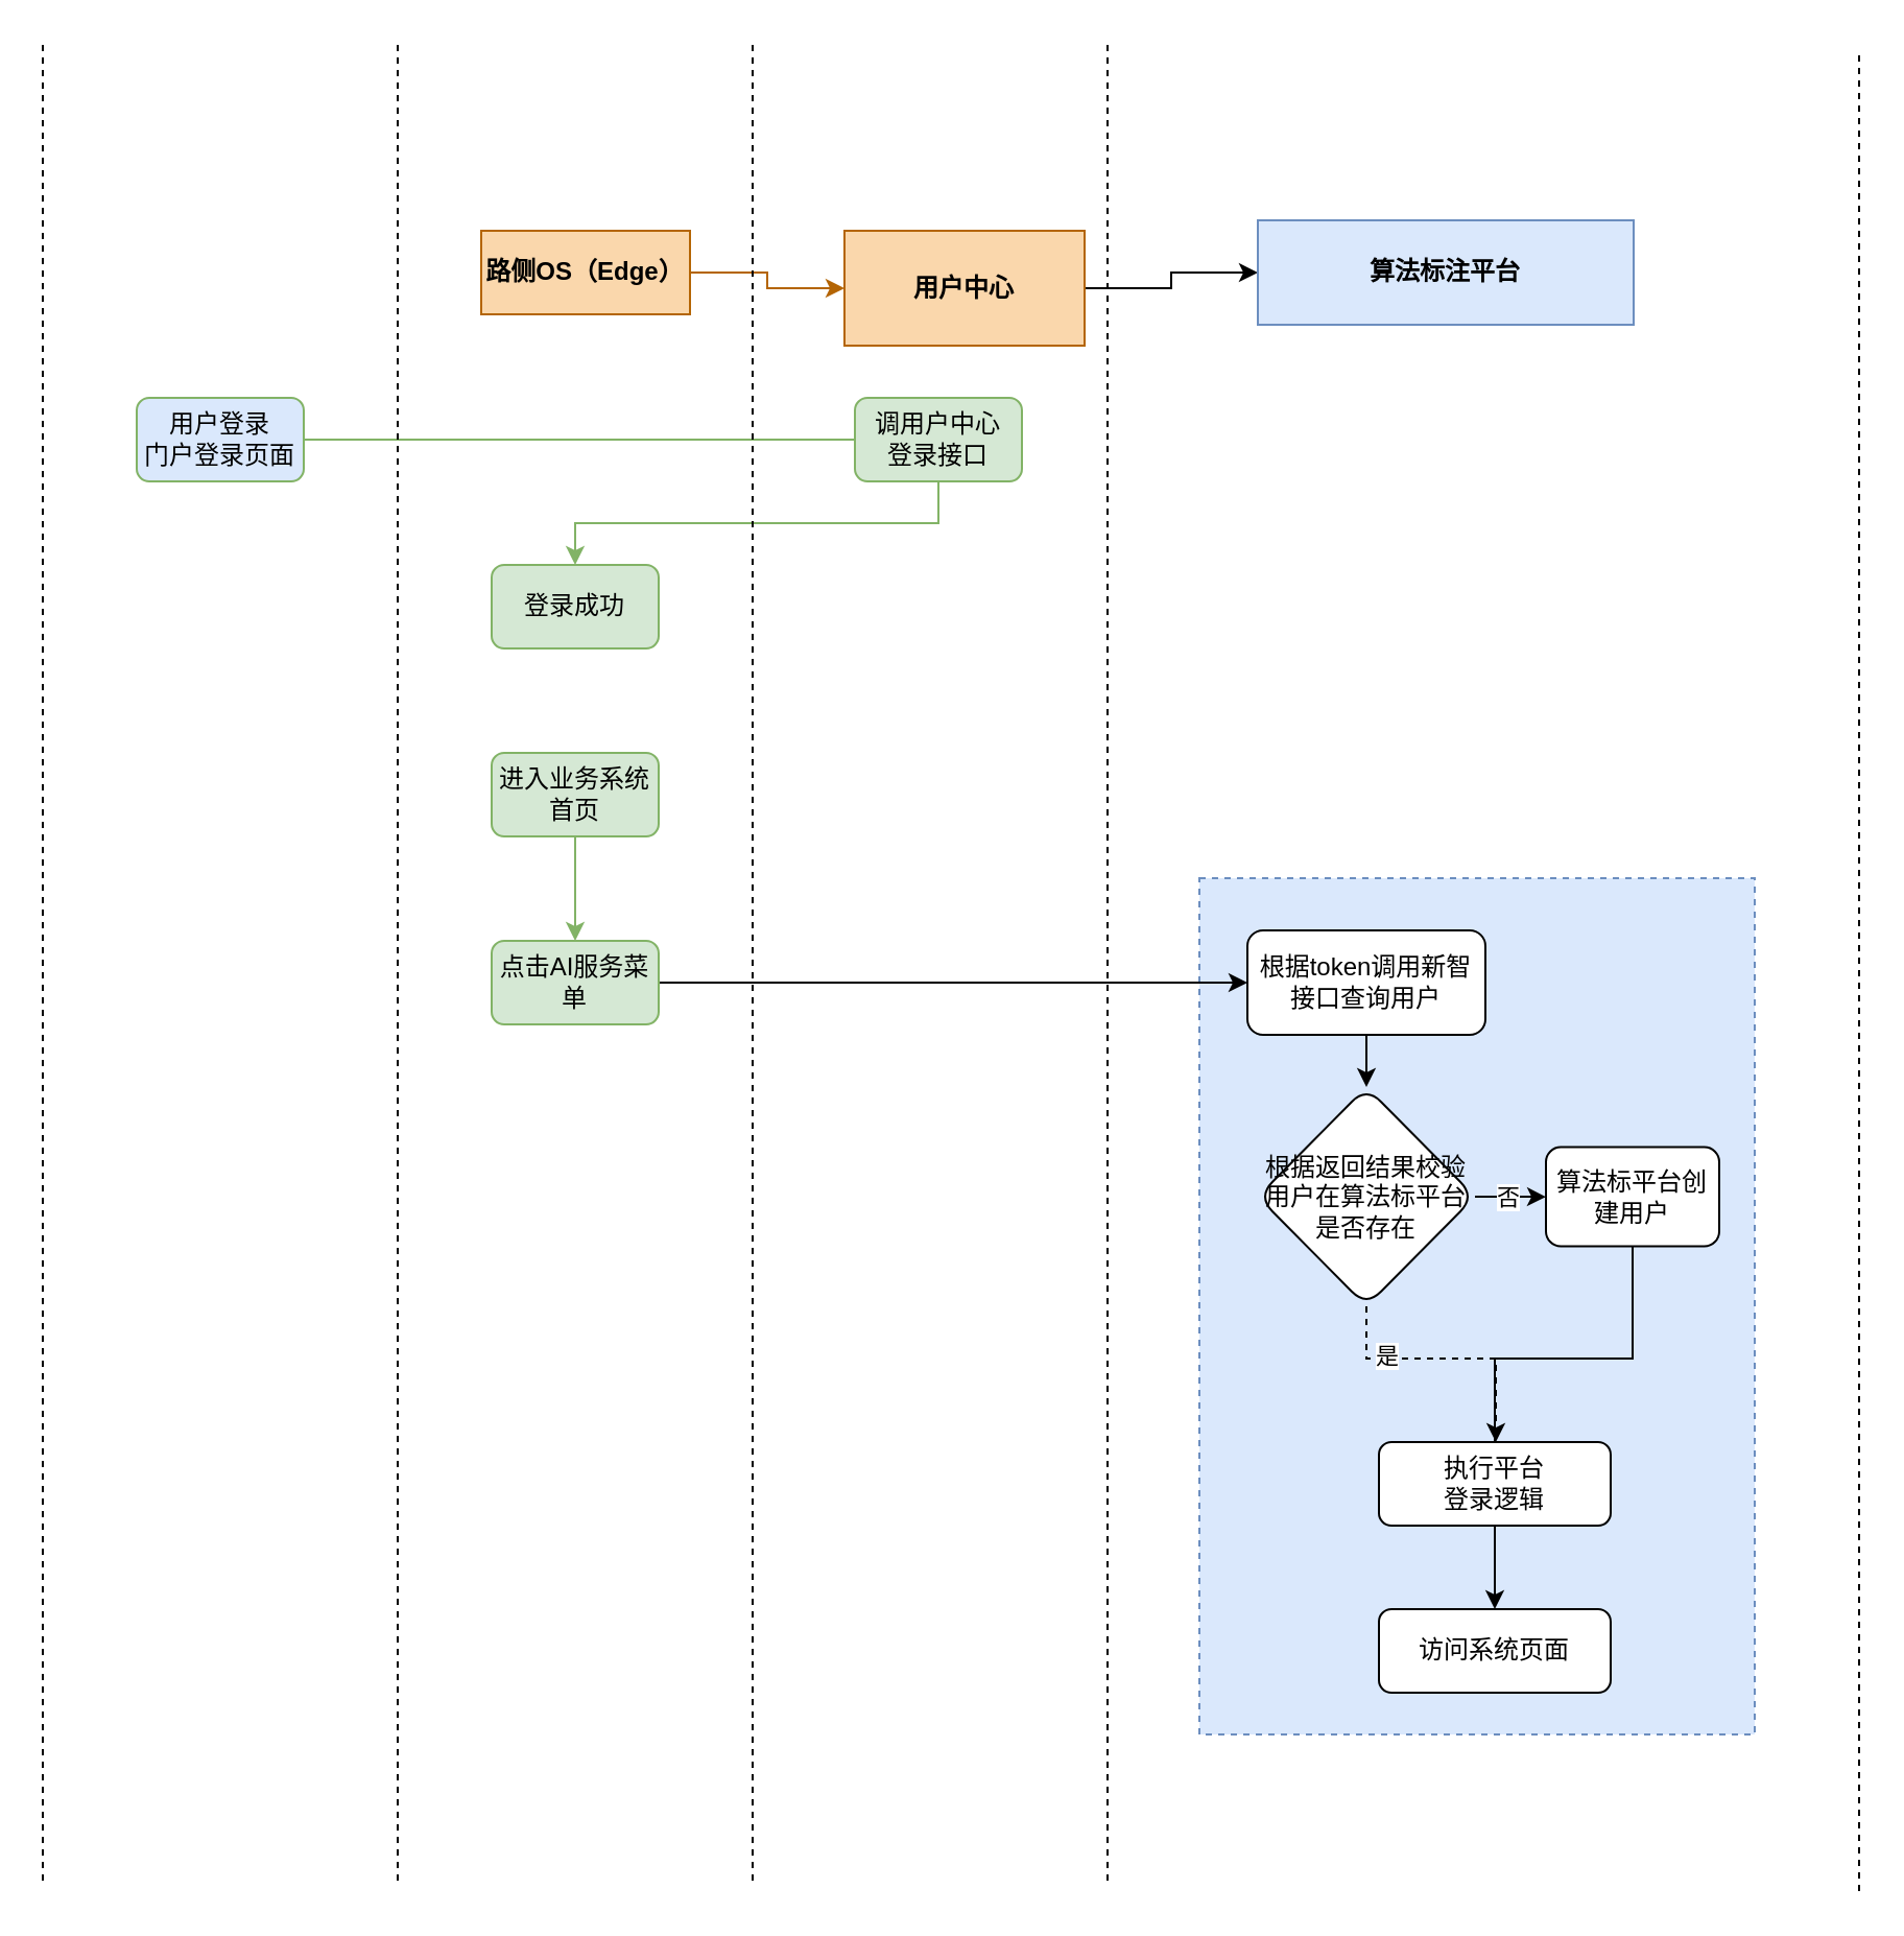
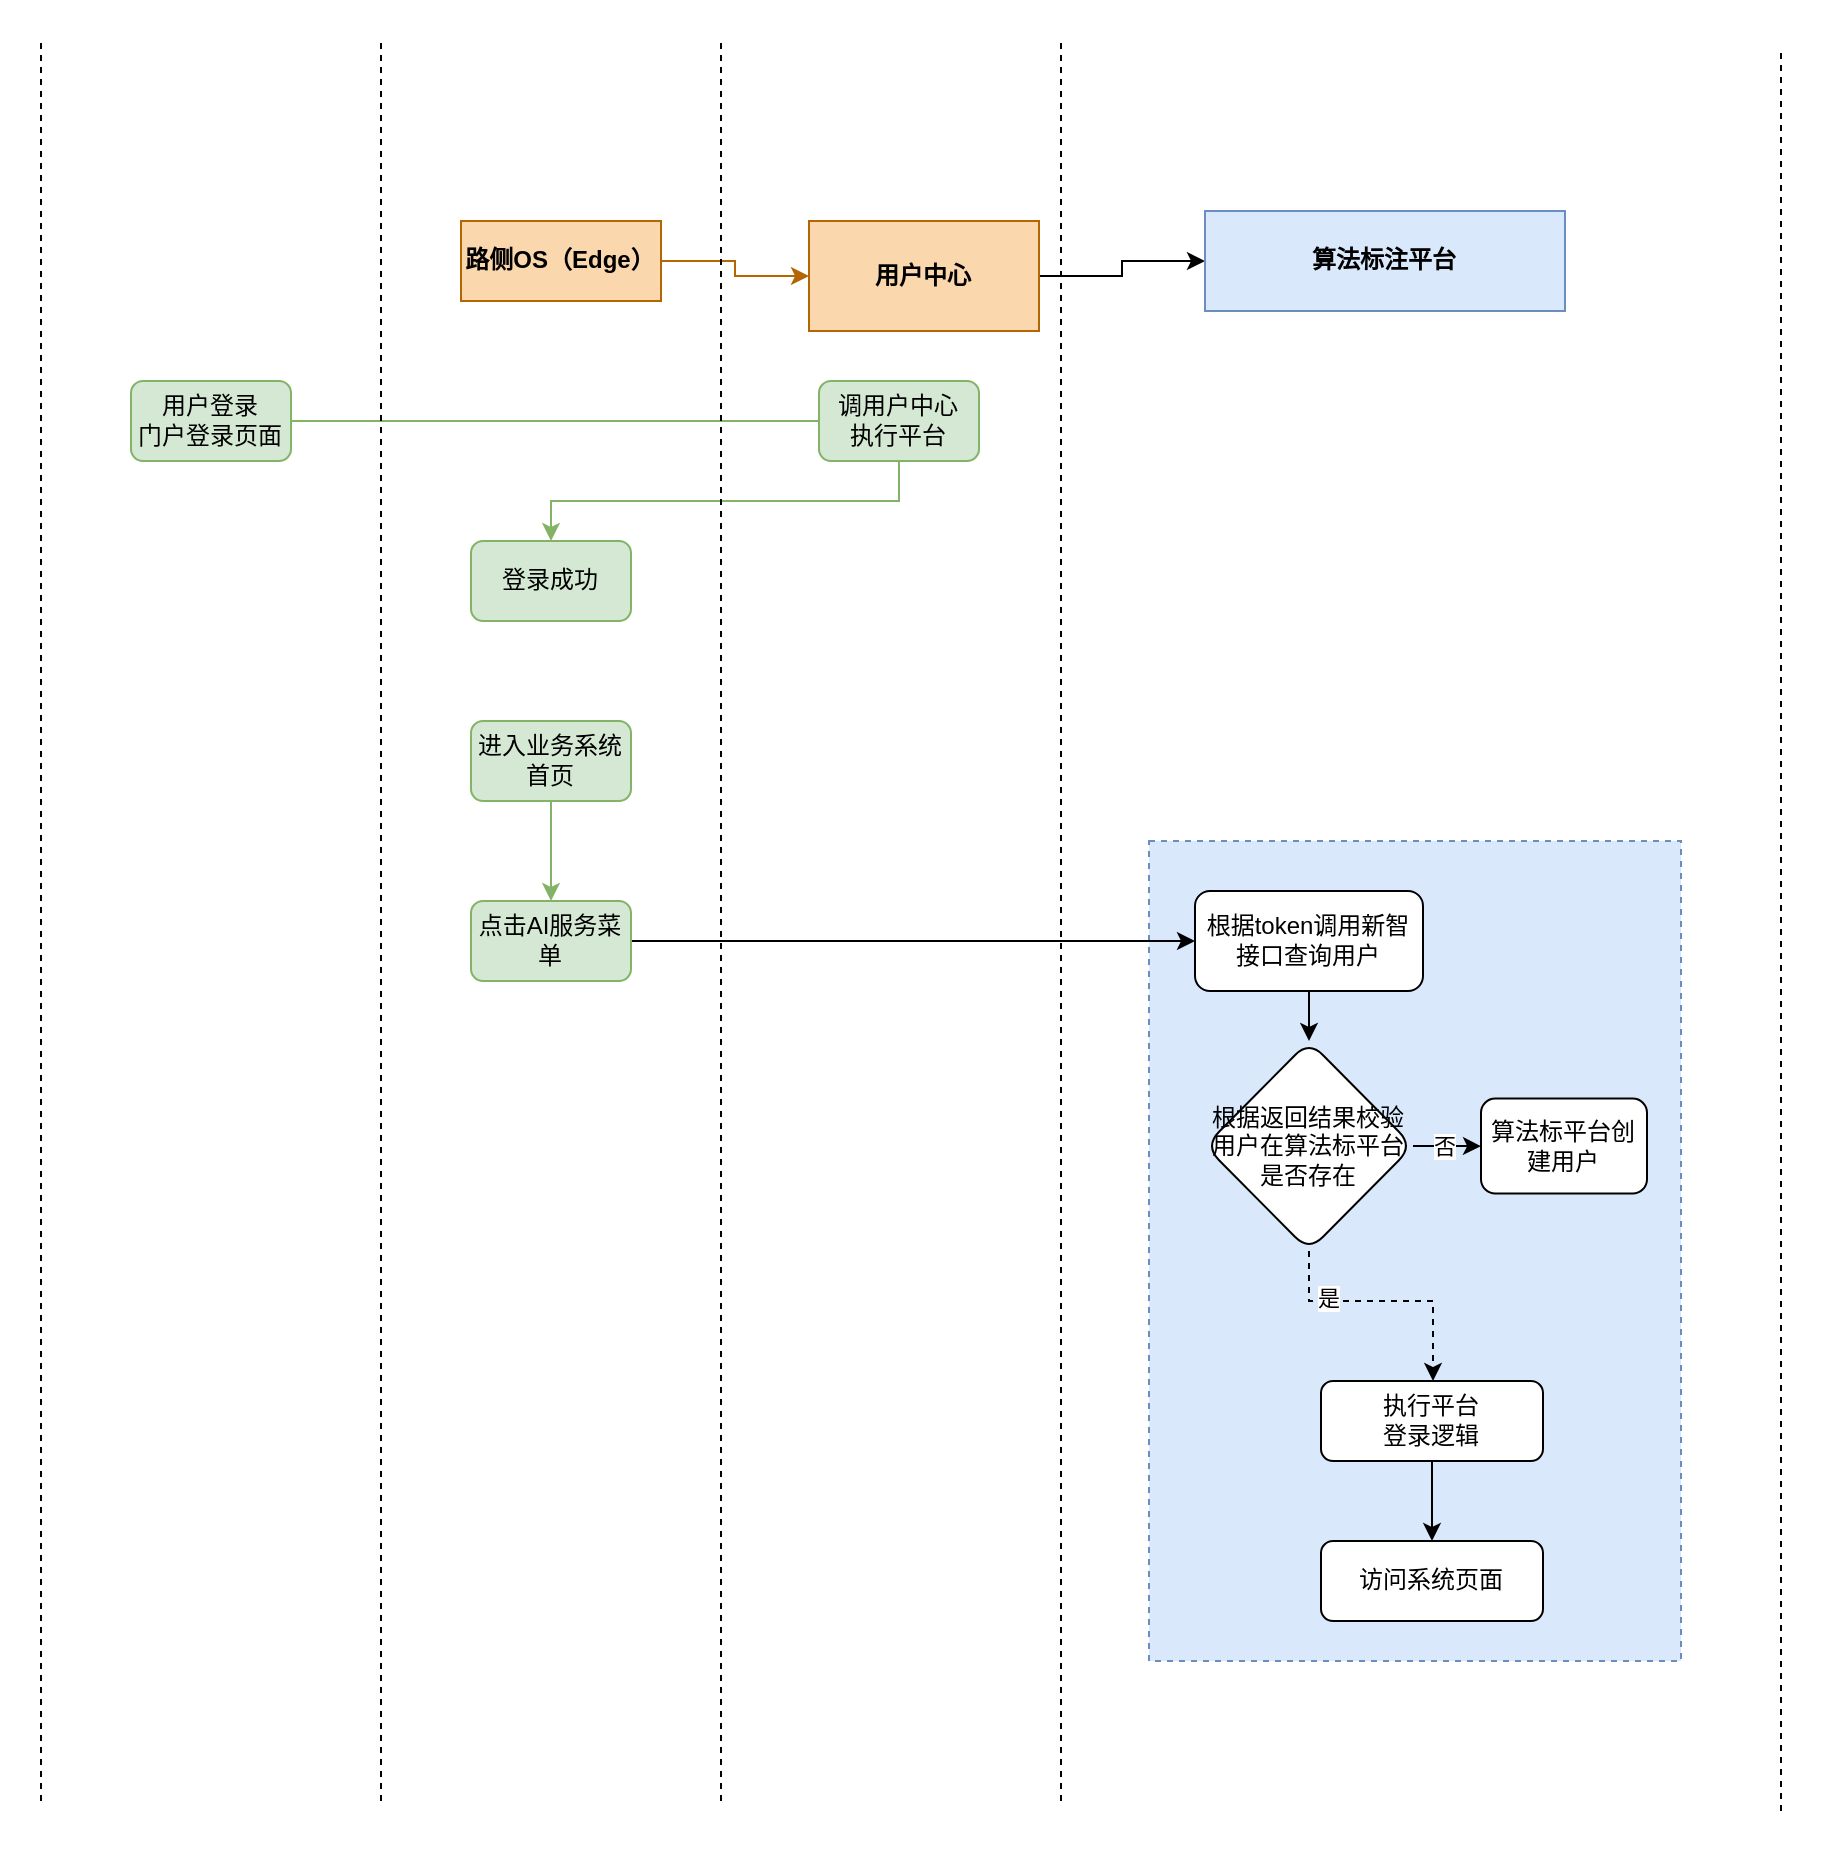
  <mxCell id="0" />
  <mxCell id="1" parent="0" />
  <mxCell id="2" value="" style="rounded=0;whiteSpace=wrap;html=1;dashed=1;fillColor=#dae8fc;strokeColor=#6c8ebf;" parent="1" vertex="1"><mxGeometry x="574" y="420" width="266" height="410" as="geometry" /></mxCell>
  <mxCell id="3" value="" style="edgeStyle=orthogonalEdgeStyle;rounded=0;orthogonalLoop=1;jettySize=auto;html=1;fillColor=#fad7ac;strokeColor=#b46504;" parent="1" source="4" target="6" edge="1"><mxGeometry relative="1" as="geometry" /></mxCell>
  <mxCell id="4" value="路侧OS（Edge）" style="whiteSpace=wrap;html=1;rounded=0;fontStyle=1;fillColor=#fad7ac;strokeColor=#b46504;" parent="1" vertex="1"><mxGeometry x="230" y="110" width="100" height="40" as="geometry" /></mxCell>
  <mxCell id="5" style="edgeStyle=orthogonalEdgeStyle;rounded=0;orthogonalLoop=1;jettySize=auto;html=1;exitX=1;exitY=0.5;exitDx=0;exitDy=0;entryX=0;entryY=0.5;entryDx=0;entryDy=0;" parent="1" source="6" target="7" edge="1"><mxGeometry relative="1" as="geometry" /></mxCell>
  <mxCell id="6" value="用户中心" style="whiteSpace=wrap;html=1;rounded=0;fontStyle=1;fillColor=#fad7ac;strokeColor=#b46504;" parent="1" vertex="1"><mxGeometry x="404" y="110" width="115" height="55" as="geometry" /></mxCell>
  <mxCell id="7" value="算法标注平台" style="whiteSpace=wrap;html=1;rounded=0;fontStyle=1;fillColor=#dae8fc;strokeColor=#6c8ebf;" parent="1" vertex="1"><mxGeometry x="602" y="105" width="180" height="50" as="geometry" /></mxCell>
  <mxCell id="8" style="edgeStyle=orthogonalEdgeStyle;rounded=0;orthogonalLoop=1;jettySize=auto;html=1;entryX=0;entryY=0.5;entryDx=0;entryDy=0;fillColor=#d5e8d4;strokeColor=#82b366;endArrow=none;" parent="1" source="9" target="11" edge="1"><mxGeometry relative="1" as="geometry" /></mxCell>
- <mxCell id="9" value="用户登录&lt;br&gt;门户登录页面" style="rounded=1;whiteSpace=wrap;html=1;fillColor=#dae8fc;strokeColor=#82b366;" parent="1" vertex="1"><mxGeometry x="65" y="190" width="80" height="40" as="geometry" /></mxCell>
+ <mxCell id="9" value="用户登录&lt;br&gt;门户登录页面" style="rounded=1;whiteSpace=wrap;html=1;fillColor=#d5e8d4;strokeColor=#82b366;" parent="1" vertex="1"><mxGeometry x="65" y="190" width="80" height="40" as="geometry" /></mxCell>
  <mxCell id="10" style="edgeStyle=orthogonalEdgeStyle;rounded=0;orthogonalLoop=1;jettySize=auto;html=1;exitX=0.5;exitY=1;exitDx=0;exitDy=0;entryX=0.5;entryY=0;entryDx=0;entryDy=0;fillColor=#d5e8d4;strokeColor=#82b366;" parent="1" source="11" target="12" edge="1"><mxGeometry relative="1" as="geometry" /></mxCell>
- <mxCell id="11" value="调用户中心&lt;br&gt;登录接口" style="rounded=1;whiteSpace=wrap;html=1;fillColor=#d5e8d4;strokeColor=#82b366;" parent="1" vertex="1"><mxGeometry x="409" y="190" width="80" height="40" as="geometry" /></mxCell>
+ <mxCell id="11" value="调用户中心&lt;br&gt;执行平台" style="rounded=1;whiteSpace=wrap;html=1;fillColor=#d5e8d4;strokeColor=#82b366;" parent="1" vertex="1"><mxGeometry x="409" y="190" width="80" height="40" as="geometry" /></mxCell>
  <mxCell id="12" value="登录成功" style="rounded=1;whiteSpace=wrap;html=1;fillColor=#d5e8d4;strokeColor=#82b366;" parent="1" vertex="1"><mxGeometry x="235" y="270" width="80" height="40" as="geometry" /></mxCell>
  <mxCell id="13" value="" style="edgeStyle=orthogonalEdgeStyle;rounded=0;orthogonalLoop=1;jettySize=auto;html=1;fillColor=#d5e8d4;strokeColor=#82b366;" parent="1" source="14" target="16" edge="1"><mxGeometry relative="1" as="geometry" /></mxCell>
  <mxCell id="14" value="进入业务系统首页" style="rounded=1;whiteSpace=wrap;html=1;fillColor=#d5e8d4;strokeColor=#82b366;" parent="1" vertex="1"><mxGeometry x="235" y="360" width="80" height="40" as="geometry" /></mxCell>
  <mxCell id="15" value="" style="edgeStyle=orthogonalEdgeStyle;rounded=0;orthogonalLoop=1;jettySize=auto;html=1;" parent="1" source="16" target="18" edge="1"><mxGeometry relative="1" as="geometry" /></mxCell>
  <mxCell id="16" value="点击AI服务菜单" style="rounded=1;whiteSpace=wrap;html=1;fillColor=#d5e8d4;strokeColor=#82b366;" parent="1" vertex="1"><mxGeometry x="235" y="450" width="80" height="40" as="geometry" /></mxCell>
  <mxCell id="17" value="" style="edgeStyle=orthogonalEdgeStyle;rounded=0;orthogonalLoop=1;jettySize=auto;html=1;" parent="1" source="18" target="23" edge="1"><mxGeometry relative="1" as="geometry" /></mxCell>
  <mxCell id="18" value="根据token调用新智接口查询用户" style="rounded=1;whiteSpace=wrap;html=1;" parent="1" vertex="1"><mxGeometry x="597" y="445" width="114" height="50" as="geometry" /></mxCell>
  <mxCell id="19" value="" style="edgeStyle=orthogonalEdgeStyle;rounded=0;orthogonalLoop=1;jettySize=auto;html=1;" parent="1" source="23" target="25" edge="1"><mxGeometry relative="1" as="geometry" /></mxCell>
  <mxCell id="20" value="否" style="edgeLabel;html=1;align=center;verticalAlign=middle;resizable=0;points=[];" parent="19" vertex="1" connectable="0"><mxGeometry x="-0.133" relative="1" as="geometry"><mxPoint as="offset" /></mxGeometry></mxCell>
  <mxCell id="21" value="" style="edgeStyle=orthogonalEdgeStyle;rounded=0;orthogonalLoop=1;jettySize=auto;html=1;dashed=1;" parent="1" source="23" target="27" edge="1"><mxGeometry relative="1" as="geometry"><Array as="points"><mxPoint x="654" y="650" /><mxPoint x="716" y="650" /></Array></mxGeometry></mxCell>
  <mxCell id="22" value="是" style="edgeLabel;html=1;align=center;verticalAlign=middle;resizable=0;points=[];" parent="21" vertex="1" connectable="0"><mxGeometry x="-0.467" y="2" relative="1" as="geometry"><mxPoint as="offset" /></mxGeometry></mxCell>
  <mxCell id="23" value="根据返回结果校验用户在算法标平台是否存在" style="rhombus;whiteSpace=wrap;html=1;rounded=1;" parent="1" vertex="1"><mxGeometry x="602" y="520" width="104" height="105" as="geometry" /></mxCell>
- <mxCell id="24" style="edgeStyle=orthogonalEdgeStyle;rounded=0;orthogonalLoop=1;jettySize=auto;html=1;exitX=0.5;exitY=1;exitDx=0;exitDy=0;entryX=0.5;entryY=0;entryDx=0;entryDy=0;endArrow=none;endFill=0;" parent="1" source="25" target="27" edge="1"><mxGeometry relative="1" as="geometry"><Array as="points"><mxPoint x="769" y="650" /><mxPoint x="709" y="650" /></Array></mxGeometry></mxCell>
  <mxCell id="25" value="算法标平台创建用户" style="whiteSpace=wrap;html=1;rounded=1;" parent="1" vertex="1"><mxGeometry x="740" y="548.75" width="83" height="47.5" as="geometry" /></mxCell>
  <mxCell id="26" value="" style="edgeStyle=orthogonalEdgeStyle;rounded=0;orthogonalLoop=1;jettySize=auto;html=1;" parent="1" source="27" target="32" edge="1"><mxGeometry relative="1" as="geometry" /></mxCell>
  <mxCell id="27" value="执行平台&lt;br&gt;登录逻辑" style="whiteSpace=wrap;html=1;rounded=1;" parent="1" vertex="1"><mxGeometry x="660" y="690" width="111" height="40" as="geometry" /></mxCell>
  <mxCell id="28" value="" style="endArrow=none;html=1;rounded=0;dashed=1;" parent="1" edge="1"><mxGeometry width="50" height="50" relative="1" as="geometry"><mxPoint x="360" y="900" as="sourcePoint" /><mxPoint x="360" y="20" as="targetPoint" /></mxGeometry></mxCell>
  <mxCell id="29" value="" style="endArrow=none;html=1;rounded=0;dashed=1;" parent="1" edge="1"><mxGeometry width="50" height="50" relative="1" as="geometry"><mxPoint x="190" y="900" as="sourcePoint" /><mxPoint x="190" y="20" as="targetPoint" /></mxGeometry></mxCell>
  <mxCell id="30" value="" style="endArrow=none;html=1;rounded=0;dashed=1;" parent="1" edge="1"><mxGeometry width="50" height="50" relative="1" as="geometry"><mxPoint x="20" y="900" as="sourcePoint" /><mxPoint x="20" y="20" as="targetPoint" /></mxGeometry></mxCell>
  <mxCell id="31" value="" style="endArrow=none;html=1;rounded=0;dashed=1;" parent="1" edge="1"><mxGeometry width="50" height="50" relative="1" as="geometry"><mxPoint x="530" y="900" as="sourcePoint" /><mxPoint x="530" y="20" as="targetPoint" /></mxGeometry></mxCell>
  <mxCell id="32" value="访问系统页面" style="whiteSpace=wrap;html=1;rounded=1;" parent="1" vertex="1"><mxGeometry x="660" y="770" width="111" height="40" as="geometry" /></mxCell>
  <mxCell id="33" value="" style="endArrow=none;html=1;rounded=0;dashed=1;" parent="1" edge="1"><mxGeometry width="50" height="50" relative="1" as="geometry"><mxPoint x="890" y="905" as="sourcePoint" /><mxPoint x="890" y="25" as="targetPoint" /></mxGeometry></mxCell>
